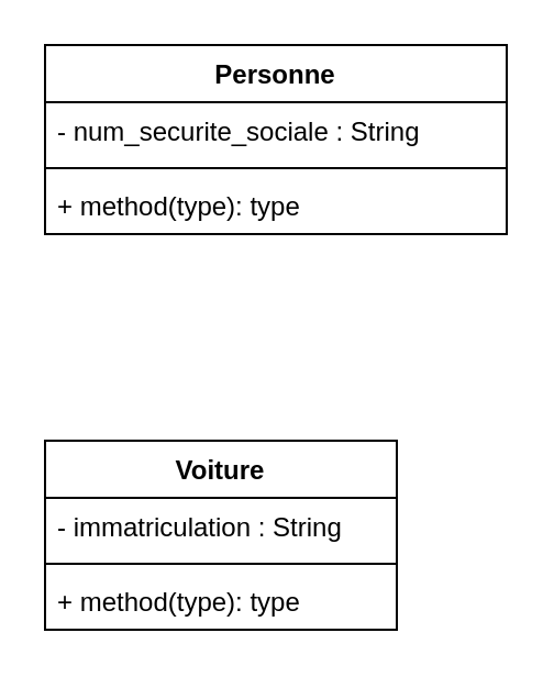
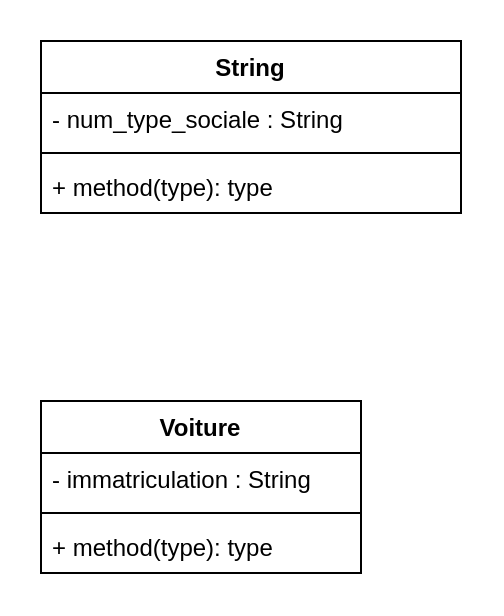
  <mxCell id="0" />
  <mxCell id="1" parent="0" />
- <mxCell id="2" value="Personne" style="swimlane;fontStyle=1;align=center;verticalAlign=top;childLayout=stackLayout;horizontal=1;startSize=26;horizontalStack=0;resizeParent=1;resizeParentMax=0;resizeLast=0;collapsible=1;marginBottom=0;whiteSpace=wrap;html=1;" vertex="1" parent="1"><mxGeometry x="20" y="20" width="210" height="86" as="geometry" /></mxCell>
- <mxCell id="3" value="- num_securite_sociale : String" style="text;strokeColor=none;fillColor=none;align=left;verticalAlign=top;spacingLeft=4;spacingRight=4;overflow=hidden;rotatable=0;points=[[0,0.5],[1,0.5]];portConstraint=eastwest;whiteSpace=wrap;html=1;" vertex="1" parent="2"><mxGeometry y="26" width="210" height="26" as="geometry" /></mxCell>
+ <mxCell id="2" value="String" style="swimlane;fontStyle=1;align=center;verticalAlign=top;childLayout=stackLayout;horizontal=1;startSize=26;horizontalStack=0;resizeParent=1;resizeParentMax=0;resizeLast=0;collapsible=1;marginBottom=0;whiteSpace=wrap;html=1;" vertex="1" parent="1"><mxGeometry x="20" y="20" width="210" height="86" as="geometry" /></mxCell>
+ <mxCell id="3" value="- num_type_sociale : String" style="text;strokeColor=none;fillColor=none;align=left;verticalAlign=top;spacingLeft=4;spacingRight=4;overflow=hidden;rotatable=0;points=[[0,0.5],[1,0.5]];portConstraint=eastwest;whiteSpace=wrap;html=1;" vertex="1" parent="2"><mxGeometry y="26" width="210" height="26" as="geometry" /></mxCell>
  <mxCell id="4" value="" style="line;strokeWidth=1;fillColor=none;align=left;verticalAlign=middle;spacingTop=-1;spacingLeft=3;spacingRight=3;rotatable=0;labelPosition=right;points=[];portConstraint=eastwest;strokeColor=inherit;" vertex="1" parent="2"><mxGeometry y="52" width="210" height="8" as="geometry" /></mxCell>
  <mxCell id="5" value="+ method(type): type" style="text;strokeColor=none;fillColor=none;align=left;verticalAlign=top;spacingLeft=4;spacingRight=4;overflow=hidden;rotatable=0;points=[[0,0.5],[1,0.5]];portConstraint=eastwest;whiteSpace=wrap;html=1;" vertex="1" parent="2"><mxGeometry y="60" width="210" height="26" as="geometry" /></mxCell>
  <mxCell id="6" value="Voiture" style="swimlane;fontStyle=1;align=center;verticalAlign=top;childLayout=stackLayout;horizontal=1;startSize=26;horizontalStack=0;resizeParent=1;resizeParentMax=0;resizeLast=0;collapsible=1;marginBottom=0;whiteSpace=wrap;html=1;" vertex="1" parent="1"><mxGeometry x="20" y="200" width="160" height="86" as="geometry" /></mxCell>
  <mxCell id="7" value="- immatriculation : String" style="text;strokeColor=none;fillColor=none;align=left;verticalAlign=top;spacingLeft=4;spacingRight=4;overflow=hidden;rotatable=0;points=[[0,0.5],[1,0.5]];portConstraint=eastwest;whiteSpace=wrap;html=1;" vertex="1" parent="6"><mxGeometry y="26" width="160" height="26" as="geometry" /></mxCell>
  <mxCell id="8" value="" style="line;strokeWidth=1;fillColor=none;align=left;verticalAlign=middle;spacingTop=-1;spacingLeft=3;spacingRight=3;rotatable=0;labelPosition=right;points=[];portConstraint=eastwest;strokeColor=inherit;" vertex="1" parent="6"><mxGeometry y="52" width="160" height="8" as="geometry" /></mxCell>
  <mxCell id="9" value="+ method(type): type" style="text;strokeColor=none;fillColor=none;align=left;verticalAlign=top;spacingLeft=4;spacingRight=4;overflow=hidden;rotatable=0;points=[[0,0.5],[1,0.5]];portConstraint=eastwest;whiteSpace=wrap;html=1;" vertex="1" parent="6"><mxGeometry y="60" width="160" height="26" as="geometry" /></mxCell>
